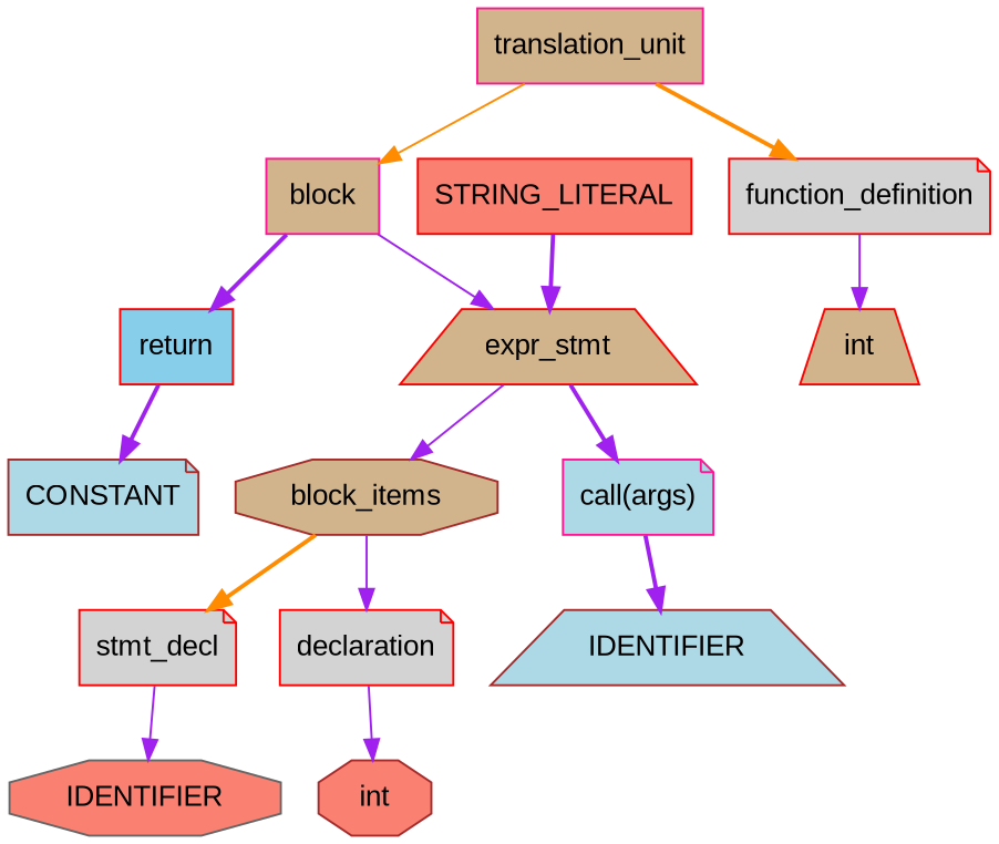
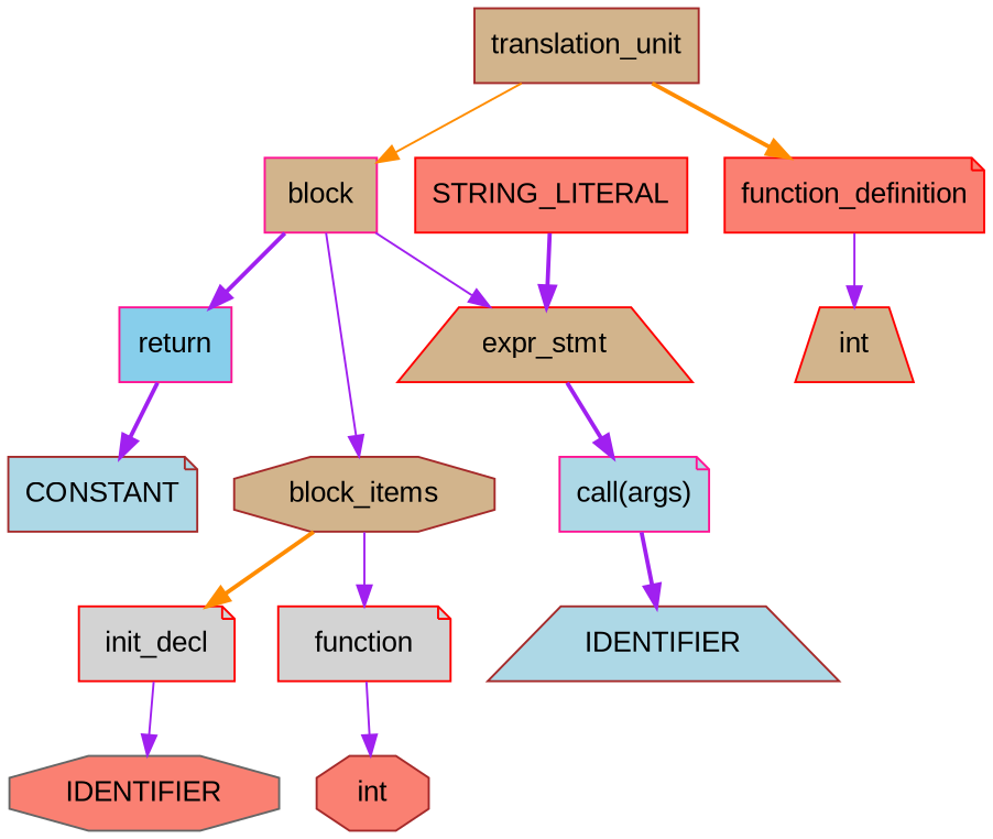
  digraph {
    node [color=red fillcolor=tan fontname=Arial shape=note style=filled]
    edge [color=purple fontname=Arial style=bold]
-   n1 [color=deeppink label=translation_unit shape=box]
-   n2 [fillcolor=lightgrey label=function_definition]
+   n1 [color=brown label=translation_unit shape=box]
+   n2 [fillcolor=salmon label=function_definition]
    n3 [color=deeppink label=block shape=box]
    n4 [label=int shape=trapezium]
    n5 [color=brown label=block_items shape=octagon]
    n6 [label=expr_stmt shape=trapezium]
-   n7 [fillcolor=skyblue label=return shape=box]
-   n8 [fillcolor=lightgrey label=declaration]
-   n9 [fillcolor=lightgrey label=stmt_decl]
+   n7 [color=deeppink fillcolor=skyblue label=return shape=box]
+   n8 [fillcolor=lightgrey label=function]
+   n9 [fillcolor=lightgrey label=init_decl]
    n10 [color=deeppink fillcolor=lightblue label="call(args)"]
    n11 [color=brown fillcolor=lightblue label=CONSTANT]
    n12 [color=brown fillcolor=salmon label=int shape=octagon]
    n13 [color=gray40 fillcolor=salmon label=IDENTIFIER shape=octagon]
    n14 [color=brown fillcolor=lightblue label=IDENTIFIER shape=trapezium]
    n15 [fillcolor=salmon label=STRING_LITERAL shape=box]
    n1 -> n2 [color=darkorange]
    n1 -> n3 [color=darkorange style=solid]
    n2 -> n4 [style=solid]
-   n6 -> n5 [style=solid]
+   n3 -> n5 [style=solid]
    n3 -> n6 [style=solid]
    n3 -> n7
    n5 -> n8 [style=solid]
    n5 -> n9 [color=darkorange]
    n6 -> n10
    n7 -> n11
    n8 -> n12 [style=solid]
    n9 -> n13 [style=solid]
    n10 -> n14
    n15 -> n6
  }
